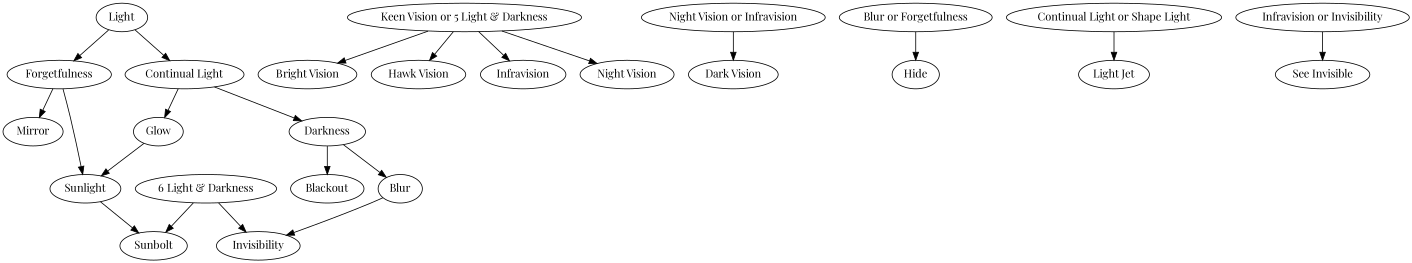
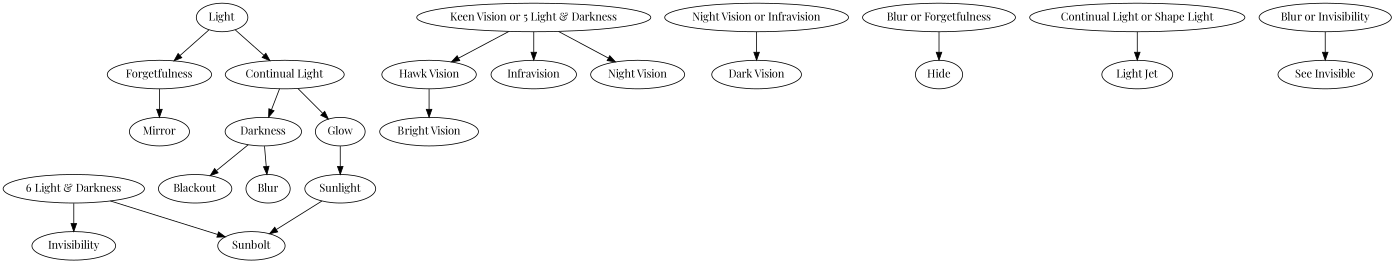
  digraph {
    fontname="Playfair Display"
    node [fontname="Playfair Display"]
    edge [fontname="Playfair Display"]
    Darkness
    Blackout
    Blur
    Invisibility
    "Keen Vision or 5 Light & Darkness"
    "Bright Vision"
    "Hawk Vision"
    Infravision
    "Night Vision"
    n10 [label=Forgetfulness]
    Light
    "Continual Light"
    Mirror
    Sunlight
    Glow
    Sunbolt
    "Night Vision or Infravision"
    "Dark Vision"
    "Blur or Forgetfulness"
    Hide
    "6 Light & Darkness"
    "Continual Light or Shape Light"
    "Light Jet"
-   "Infravision or Invisibility"
+   "Infravision or Invisibility" [label="Blur or Invisibility"]
    "See Invisible"
    Darkness -> Blackout
    Darkness -> Blur
-   Blur -> Invisibility
-   "Keen Vision or 5 Light & Darkness" -> "Bright Vision"
+   "Hawk Vision" -> "Bright Vision"
    "Keen Vision or 5 Light & Darkness" -> "Hawk Vision"
    "Keen Vision or 5 Light & Darkness" -> Infravision
    "Keen Vision or 5 Light & Darkness" -> "Night Vision"
    n10 -> Mirror
-   n10 -> Sunlight
    Light -> n10
    Light -> "Continual Light"
    "Continual Light" -> Darkness
    "Continual Light" -> Glow
    Sunlight -> Sunbolt
    Glow -> Sunlight
    "Night Vision or Infravision" -> "Dark Vision"
    "Blur or Forgetfulness" -> Hide
    "6 Light & Darkness" -> Invisibility
    "6 Light & Darkness" -> Sunbolt
    "Continual Light or Shape Light" -> "Light Jet"
    "Infravision or Invisibility" -> "See Invisible"
  }
